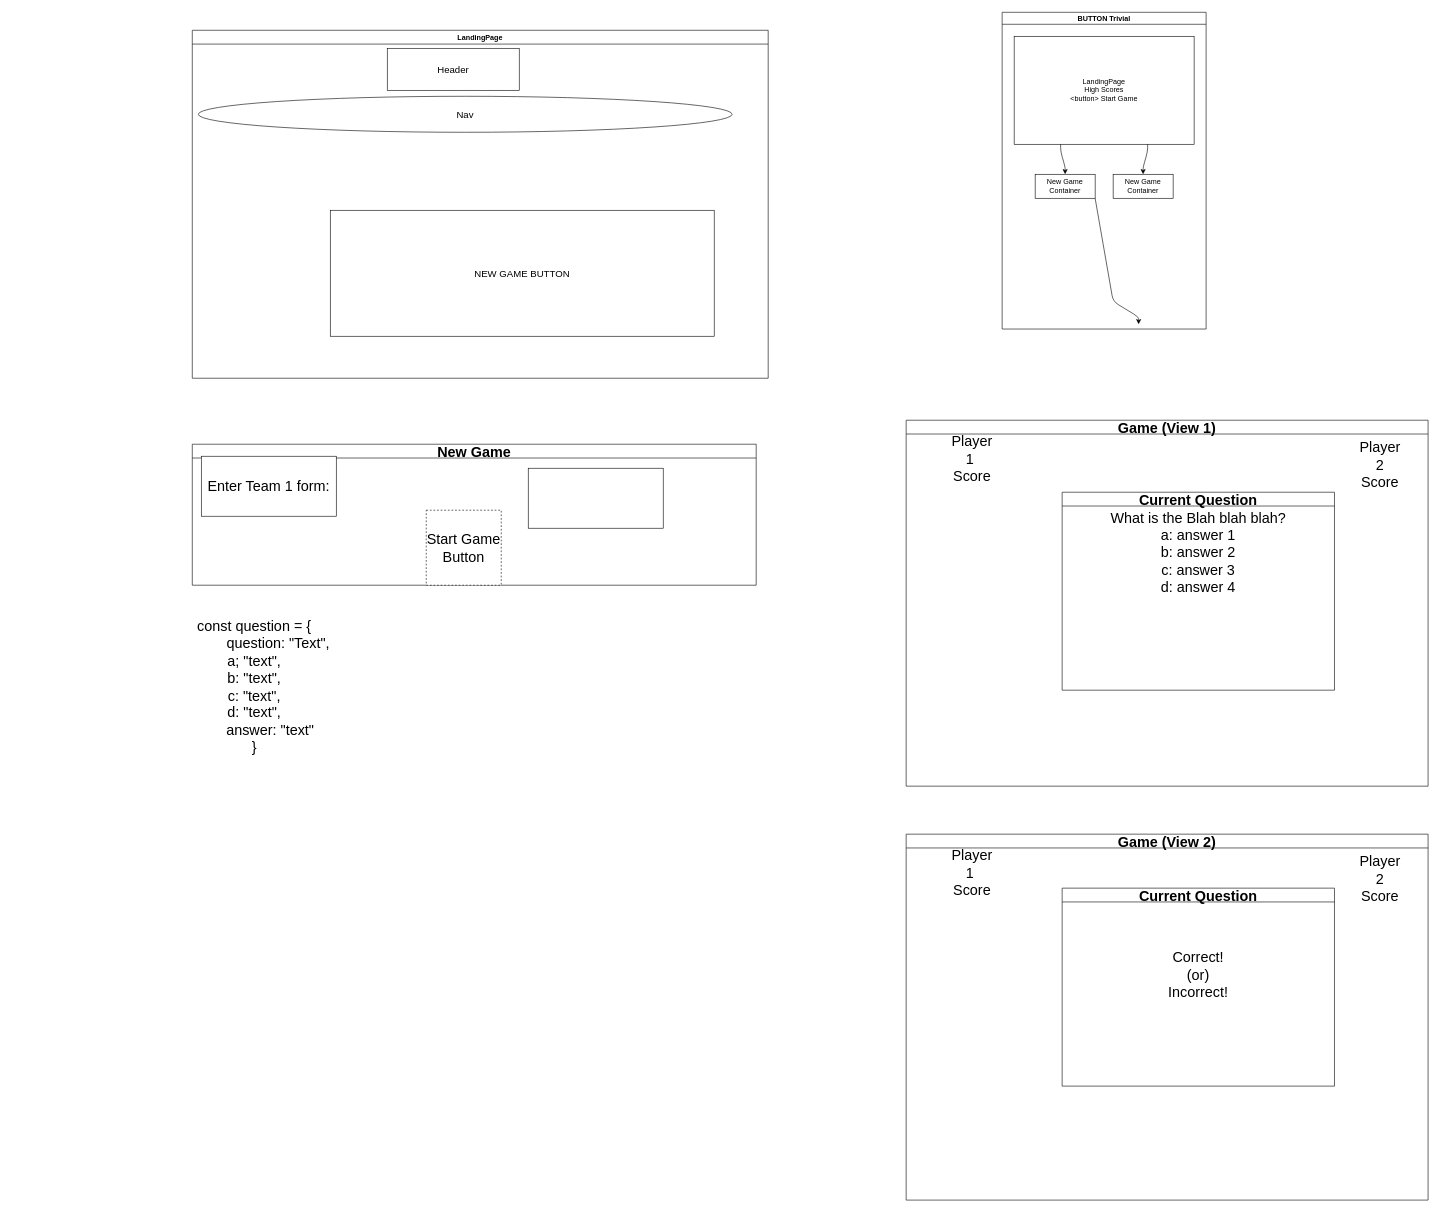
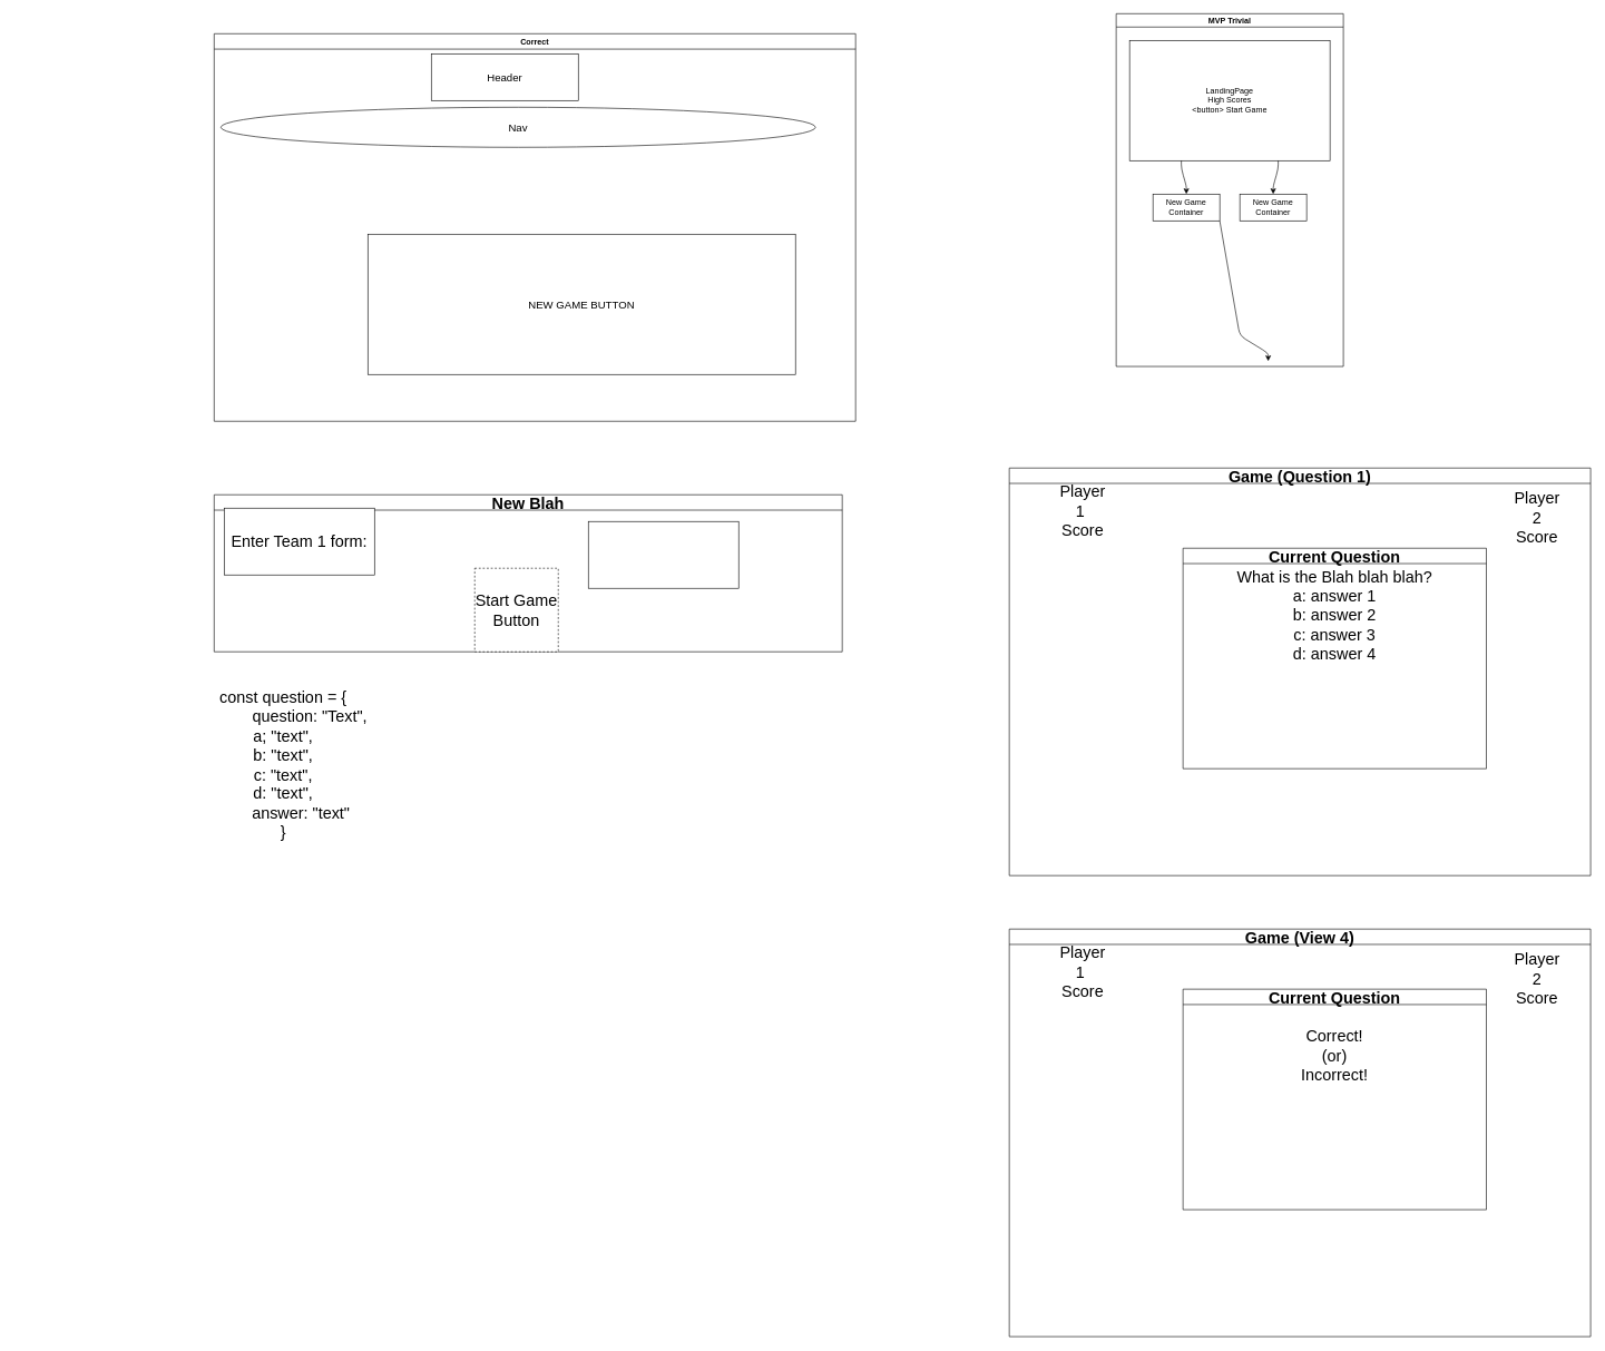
  <mxCell id="0" />
  <mxCell id="1" parent="0" />
- <mxCell id="2" value="LandingPage" style="swimlane;" parent="1" vertex="1"><mxGeometry x="320" y="50" width="960" height="580" as="geometry" /></mxCell>
+ <mxCell id="2" value="Correct" style="swimlane;" parent="1" vertex="1"><mxGeometry x="320" y="50" width="960" height="580" as="geometry" /></mxCell>
  <mxCell id="3" value="&lt;font size=&quot;3&quot;&gt;Nav&lt;/font&gt;" style="ellipse;whiteSpace=wrap;html=1;" parent="2" vertex="1"><mxGeometry x="10" y="110" width="890" height="60" as="geometry" /></mxCell>
  <mxCell id="4" value="&lt;font size=&quot;3&quot;&gt;Header&lt;/font&gt;" style="rounded=0;whiteSpace=wrap;html=1;" parent="2" vertex="1"><mxGeometry x="325" y="30" width="220" height="70" as="geometry" /></mxCell>
  <mxCell id="5" value="&lt;font size=&quot;3&quot;&gt;NEW GAME BUTTON&lt;/font&gt;" style="rounded=0;whiteSpace=wrap;html=1;" parent="2" vertex="1"><mxGeometry x="230" y="300" width="640" height="210" as="geometry" /></mxCell>
- <mxCell id="6" value="BUTTON Trivial" style="swimlane;startSize=20;horizontal=1;childLayout=flowLayout;flowOrientation=north;resizable=0;interRankCellSpacing=50;containerType=tree;fontSize=12;" parent="1" vertex="1"><mxGeometry x="1670" y="20" width="340" height="528" as="geometry" /></mxCell>
+ <mxCell id="6" value="MVP Trivial" style="swimlane;startSize=20;horizontal=1;childLayout=flowLayout;flowOrientation=north;resizable=0;interRankCellSpacing=50;containerType=tree;fontSize=12;" parent="1" vertex="1"><mxGeometry x="1670" y="20" width="340" height="528" as="geometry" /></mxCell>
  <mxCell id="7" value="LandingPage&lt;br&gt;High Scores&lt;br&gt;&amp;lt;button&amp;gt; Start Game" style="whiteSpace=wrap;html=1;" parent="6" vertex="1"><mxGeometry x="20" y="40" width="300" height="180" as="geometry" /></mxCell>
  <mxCell id="8" value="New Game Container" style="whiteSpace=wrap;html=1;" parent="6" vertex="1"><mxGeometry x="55" y="270" width="100" height="40" as="geometry" /></mxCell>
  <mxCell id="9" value="" style="html=1;rounded=1;curved=0;sourcePerimeterSpacing=0;targetPerimeterSpacing=0;startSize=6;endSize=6;noEdgeStyle=1;orthogonal=1;" parent="6" source="7" target="8" edge="1"><mxGeometry relative="1" as="geometry"><Array as="points"><mxPoint x="97.5" y="232" /><mxPoint x="105" y="258" /></Array></mxGeometry></mxCell>
  <mxCell id="10" value="" style="html=1;rounded=1;curved=0;sourcePerimeterSpacing=0;targetPerimeterSpacing=0;startSize=6;endSize=6;noEdgeStyle=1;orthogonal=1;" parent="6" source="8" edge="1"><mxGeometry relative="1" as="geometry"><mxPoint x="227.5" y="520" as="targetPoint" /><Array as="points"><mxPoint x="185" y="482" /><mxPoint x="227.5" y="508" /></Array></mxGeometry></mxCell>
  <mxCell id="11" value="New Game Container" style="whiteSpace=wrap;html=1;" parent="6" vertex="1"><mxGeometry x="185" y="270" width="100" height="40" as="geometry" /></mxCell>
  <mxCell id="12" value="" style="html=1;rounded=1;curved=0;sourcePerimeterSpacing=0;targetPerimeterSpacing=0;startSize=6;endSize=6;noEdgeStyle=1;orthogonal=1;" parent="6" source="7" target="11" edge="1"><mxGeometry relative="1" as="geometry"><mxPoint x="210" y="300" as="sourcePoint" /><mxPoint x="210" y="350" as="targetPoint" /><Array as="points"><mxPoint x="242.5" y="232" /><mxPoint x="235" y="258" /></Array></mxGeometry></mxCell>
- <mxCell id="13" value="New Game" style="swimlane;fontSize=24;" parent="1" vertex="1"><mxGeometry x="320" y="740" width="940" height="235" as="geometry" /></mxCell>
+ <mxCell id="13" value="New Blah" style="swimlane;fontSize=24;" parent="1" vertex="1"><mxGeometry x="320" y="740" width="940" height="235" as="geometry" /></mxCell>
  <mxCell id="14" value="Enter Team 1 form:&lt;br&gt;" style="rounded=0;whiteSpace=wrap;html=1;fontSize=24;" parent="13" vertex="1"><mxGeometry x="15" y="20" width="225" height="100" as="geometry" /></mxCell>
  <mxCell id="15" value="" style="rounded=0;whiteSpace=wrap;html=1;fontSize=24;fontStyle=1" parent="13" vertex="1"><mxGeometry x="560" y="40" width="225" height="100" as="geometry" /></mxCell>
  <mxCell id="16" value="Start Game Button" style="whiteSpace=wrap;html=1;aspect=fixed;fontSize=24;dashed=1;" parent="13" vertex="1"><mxGeometry x="390" y="110" width="125" height="125" as="geometry" /></mxCell>
- <mxCell id="17" value="Game (View 1)" style="swimlane;fontSize=24;" parent="1" vertex="1"><mxGeometry x="1510" y="700" width="870" height="610" as="geometry" /></mxCell>
+ <mxCell id="17" value="Game (Question 1)" style="swimlane;fontSize=24;" parent="1" vertex="1"><mxGeometry x="1510" y="700" width="870" height="610" as="geometry" /></mxCell>
  <mxCell id="18" value="Current Question" style="swimlane;fontSize=24;" parent="17" vertex="1"><mxGeometry x="260" y="120" width="454" height="330" as="geometry" /></mxCell>
  <mxCell id="19" value="Player 1&amp;nbsp;&lt;br&gt;Score" style="text;html=1;strokeColor=none;fillColor=none;align=center;verticalAlign=middle;whiteSpace=wrap;rounded=0;fontSize=24;" parent="17" vertex="1"><mxGeometry x="80" y="50" width="60" height="30" as="geometry" /></mxCell>
  <mxCell id="20" value="What is the Blah blah blah?&lt;br&gt;a: answer 1&lt;br&gt;b: answer 2&lt;br&gt;c: answer 3&lt;br&gt;d: answer 4&lt;br&gt;&amp;nbsp;" style="text;html=1;strokeColor=none;fillColor=none;align=center;verticalAlign=middle;whiteSpace=wrap;rounded=0;fontSize=24;" parent="17" vertex="1"><mxGeometry x="306.25" y="220" width="361.5" height="30" as="geometry" /></mxCell>
  <mxCell id="21" value="Player 2 Score" style="text;html=1;strokeColor=none;fillColor=none;align=center;verticalAlign=middle;whiteSpace=wrap;rounded=0;fontSize=24;" vertex="1" parent="17"><mxGeometry x="760" y="60" width="60" height="30" as="geometry" /></mxCell>
  <mxCell id="22" value="const question = {&lt;br&gt;&lt;div style=&quot;text-align: left;&quot;&gt;&lt;span style=&quot;background-color: initial;&quot;&gt;&lt;span style=&quot;white-space: pre;&quot;&gt;&#09;&amp;nbsp;&lt;/span&gt;&amp;nbsp; &amp;nbsp;question: &quot;Text&quot;,&lt;/span&gt;&lt;/div&gt;a; &quot;text&quot;,&lt;br&gt;b: &quot;text&quot;,&lt;br&gt;c: &quot;text&quot;,&lt;br&gt;d: &quot;text&quot;,&lt;br&gt;&lt;span style=&quot;white-space: pre;&quot;&gt;&#09;&lt;/span&gt;answer: &quot;text&quot;&lt;br&gt;}" style="text;html=1;strokeColor=none;fillColor=none;align=center;verticalAlign=middle;whiteSpace=wrap;rounded=0;fontSize=24;" parent="1" vertex="1"><mxGeometry x="20" y="1130" width="807" height="30" as="geometry" /></mxCell>
- <mxCell id="23" value="Game (View 2)" style="swimlane;fontSize=24;" vertex="1" parent="1"><mxGeometry x="1510" y="1390" width="870" height="610" as="geometry" /></mxCell>
+ <mxCell id="23" value="Game (View 4)" style="swimlane;fontSize=24;" vertex="1" parent="1"><mxGeometry x="1510" y="1390" width="870" height="610" as="geometry" /></mxCell>
  <mxCell id="24" value="Current Question" style="swimlane;fontSize=24;" vertex="1" parent="23"><mxGeometry x="260" y="90" width="454" height="330" as="geometry" /></mxCell>
  <mxCell id="25" value="Player 1&amp;nbsp;&lt;br&gt;Score" style="text;html=1;strokeColor=none;fillColor=none;align=center;verticalAlign=middle;whiteSpace=wrap;rounded=0;fontSize=24;" vertex="1" parent="23"><mxGeometry x="80" y="50" width="60" height="30" as="geometry" /></mxCell>
- <mxCell id="26" value="Correct!&lt;br&gt;(or)&lt;br&gt;Incorrect!" style="text;html=1;strokeColor=none;fillColor=none;align=center;verticalAlign=middle;whiteSpace=wrap;rounded=0;fontSize=24;" vertex="1" parent="23"><mxGeometry x="306.25" y="220" width="361.5" height="30" as="geometry" /></mxCell>
+ <mxCell id="26" value="Correct!&lt;br&gt;(or)&lt;br&gt;Incorrect!" style="text;html=1;strokeColor=none;fillColor=none;align=center;verticalAlign=middle;whiteSpace=wrap;rounded=0;fontSize=24;" vertex="1" parent="23"><mxGeometry x="306.25" y="175" width="361.5" height="30" as="geometry" /></mxCell>
  <mxCell id="27" value="Player 2 Score" style="text;html=1;strokeColor=none;fillColor=none;align=center;verticalAlign=middle;whiteSpace=wrap;rounded=0;fontSize=24;" vertex="1" parent="23"><mxGeometry x="760" y="60" width="60" height="30" as="geometry" /></mxCell>
